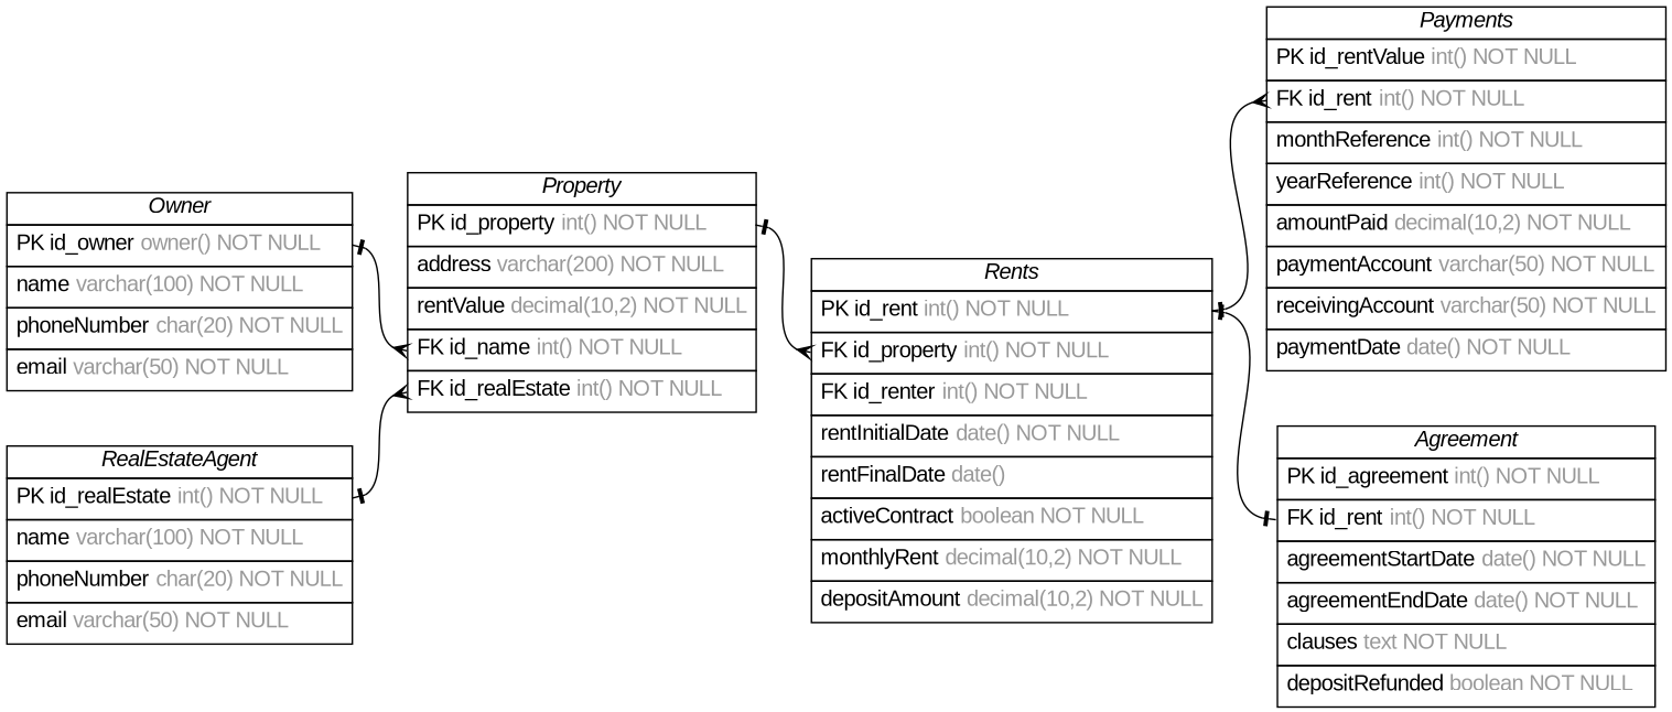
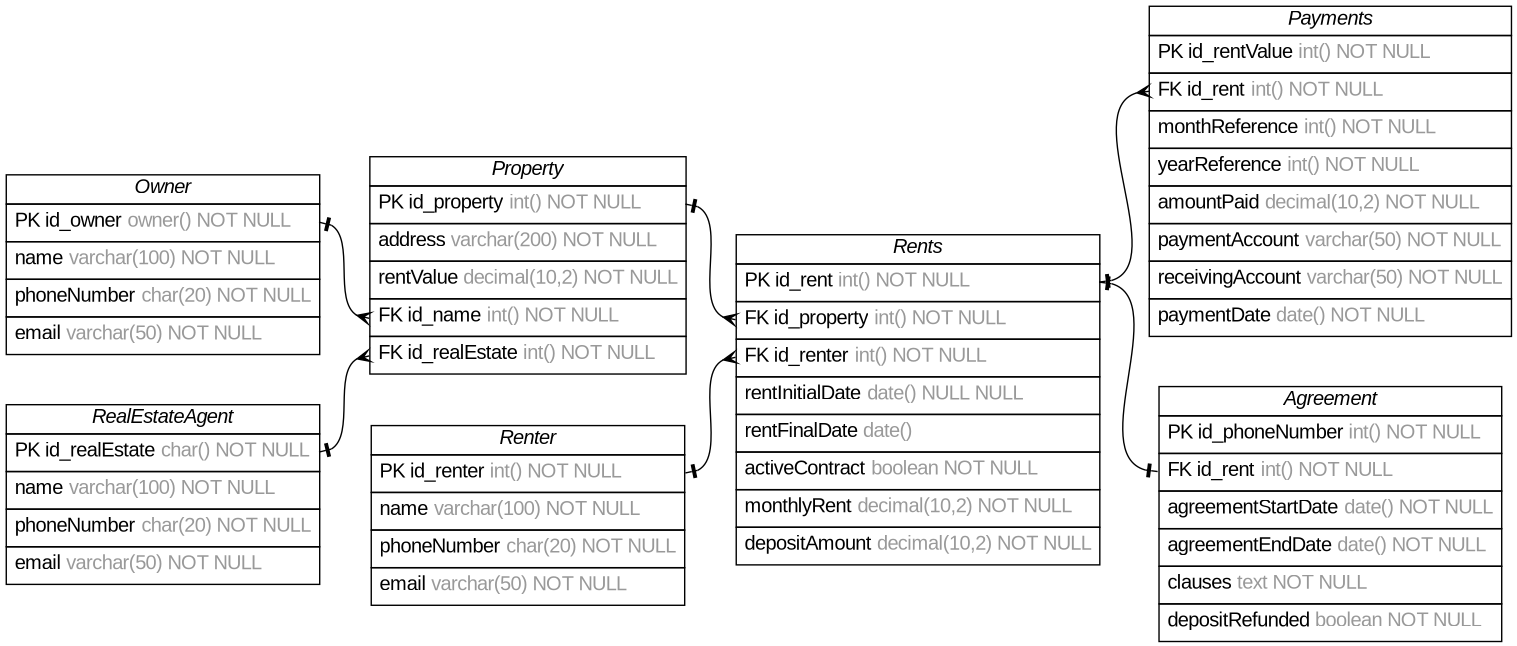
  digraph {
    concentrate=true
    fontname="Liberation Sans"
    nodesep=0.5
    rankdir=LR
    splines=spline
    node [fontname="Liberation Sans" shape=plain]
    edge [arrowhead=ocrow arrowsize=0.9 arrowtail=noneotee dir=both fontname="Liberation Sans" fontsize=12 headport=id_rent labelangle=32 labeldistance=1.8 penwidth=1.0 tailport=id_rent]
-   n1 [label=<         <table border="0" cellborder="1" cellspacing="0" >         <tr><td><i>RealEstateAgent</i></td></tr>         <tr><td port="id_realEstate" align="left" cellpadding="5">PK id_realEstate <font color="grey60">int() NOT NULL</font></td></tr>         <tr><td port="name" align="left" cellpadding="5">name <font color="grey60">varchar(100) NOT NULL</font></td></tr>         <tr><td port="phoneNumber" align="left" cellpadding="5">phoneNumber <font color="grey60">char(20) NOT NULL</font></td></tr>         <tr><td port="email" align="left" cellpadding="5">email <font color="grey60">varchar(50) NOT NULL</font></td></tr>     </table>>]
+   n1 [label=<         <table border="0" cellborder="1" cellspacing="0" >         <tr><td><i>RealEstateAgent</i></td></tr>         <tr><td port="id_realEstate" align="left" cellpadding="5">PK id_realEstate <font color="grey60">char() NOT NULL</font></td></tr>         <tr><td port="name" align="left" cellpadding="5">name <font color="grey60">varchar(100) NOT NULL</font></td></tr>         <tr><td port="phoneNumber" align="left" cellpadding="5">phoneNumber <font color="grey60">char(20) NOT NULL</font></td></tr>         <tr><td port="email" align="left" cellpadding="5">email <font color="grey60">varchar(50) NOT NULL</font></td></tr>     </table>>]
    n2 [label=<         <table border="0" cellborder="1" cellspacing="0" >         <tr><td><i>Property</i></td></tr>         <tr><td port="id_property" align="left" cellpadding="5">PK id_property <font color="grey60">int() NOT NULL</font></td></tr>         <tr><td port="address" align="left" cellpadding="5">address <font color="grey60">varchar(200) NOT NULL</font></td></tr>         <tr><td port="rentValue" align="left" cellpadding="5">rentValue <font color="grey60">decimal(10,2) NOT NULL</font></td></tr>         <tr><td port="id_owner" align="left" cellpadding="5">FK id_name <font color="grey60">int() NOT NULL</font></td></tr>         <tr><td port="id_realEstate" align="left" cellpadding="5">FK id_realEstate <font color="grey60">int() NOT NULL</font></td></tr>     </table>>]
-   n3 [label=<         <table border="0" cellborder="1" cellspacing="0" >         <tr><td><i>Rents</i></td></tr>         <tr><td port="id_rent" align="left" cellpadding="5">PK id_rent <font color="grey60">int() NOT NULL</font></td></tr>         <tr><td port="id_property" align="left" cellpadding="5">FK id_property <font color="grey60">int() NOT NULL</font></td></tr>         <tr><td port="id_renter" align="left" cellpadding="5">FK id_renter <font color="grey60">int() NOT NULL</font></td></tr>         <tr><td port="rentInitialDate" align="left" cellpadding="5">rentInitialDate <font color="grey60">date() NOT NULL</font></td></tr>         <tr><td port="rentFinalDate" align="left" cellpadding="5">rentFinalDate <font color="grey60">date()</font></td></tr>         <tr><td port="activeContract" align="left" cellpadding="5">activeContract <font color="grey60">boolean NOT NULL</font></td></tr>         <tr><td port="monthlyRent" align="left" cellpadding="5">monthlyRent <font color="grey60">decimal(10,2) NOT NULL</font></td></tr>         <tr><td port="depositAmount" align="left" cellpadding="5">depositAmount <font color="grey60">decimal(10,2) NOT NULL</font></td></tr>     </table>>]
+   n3 [label=<         <table border="0" cellborder="1" cellspacing="0" >         <tr><td><i>Rents</i></td></tr>         <tr><td port="id_rent" align="left" cellpadding="5">PK id_rent <font color="grey60">int() NOT NULL</font></td></tr>         <tr><td port="id_property" align="left" cellpadding="5">FK id_property <font color="grey60">int() NOT NULL</font></td></tr>         <tr><td port="id_renter" align="left" cellpadding="5">FK id_renter <font color="grey60">int() NOT NULL</font></td></tr>         <tr><td port="rentInitialDate" align="left" cellpadding="5">rentInitialDate <font color="grey60">date() NULL NULL</font></td></tr>         <tr><td port="rentFinalDate" align="left" cellpadding="5">rentFinalDate <font color="grey60">date()</font></td></tr>         <tr><td port="activeContract" align="left" cellpadding="5">activeContract <font color="grey60">boolean NOT NULL</font></td></tr>         <tr><td port="monthlyRent" align="left" cellpadding="5">monthlyRent <font color="grey60">decimal(10,2) NOT NULL</font></td></tr>         <tr><td port="depositAmount" align="left" cellpadding="5">depositAmount <font color="grey60">decimal(10,2) NOT NULL</font></td></tr>     </table>>]
    n4 [label=<         <table border="0" cellborder="1" cellspacing="0" >         <tr><td><i>Owner</i></td></tr>         <tr><td port="id_owner" align="left" cellpadding="5">PK id_owner <font color="grey60">owner() NOT NULL</font></td></tr>         <tr><td port="name" align="left" cellpadding="5">name <font color="grey60">varchar(100) NOT NULL</font></td></tr>         <tr><td port="phoneNumber" align="left" cellpadding="5">phoneNumber <font color="grey60">char(20) NOT NULL</font></td></tr>         <tr><td port="email" align="left" cellpadding="5">email <font color="grey60">varchar(50) NOT NULL</font></td></tr>     </table>>]
+   n5 [label=<         <table border="0" cellborder="1" cellspacing="0" >         <tr><td><i>Renter</i></td></tr>         <tr><td port="id_renter" align="left" cellpadding="5">PK id_renter <font color="grey60">int() NOT NULL</font></td></tr>         <tr><td port="name" align="left" cellpadding="5">name <font color="grey60">varchar(100) NOT NULL</font></td></tr>         <tr><td port="phoneNumber" align="left" cellpadding="5">phoneNumber <font color="grey60">char(20) NOT NULL</font></td></tr>         <tr><td port="email" align="left" cellpadding="5">email <font color="grey60">varchar(50) NOT NULL</font></td></tr>     </table>>]
    n6 [label=<         <table border="0" cellborder="1" cellspacing="0" >         <tr><td><i>Payments</i></td></tr>         <tr><td port="id_payment" align="left" cellpadding="5">PK id_rentValue <font color="grey60">int() NOT NULL</font></td></tr>         <tr><td port="id_rent" align="left" cellpadding="5">FK id_rent <font color="grey60">int() NOT NULL</font></td></tr>         <tr><td port="monthReference" align="left" cellpadding="5">monthReference <font color="grey60">int() NOT NULL</font></td></tr>         <tr><td port="yearReference" align="left" cellpadding="5">yearReference <font color="grey60">int() NOT NULL</font></td></tr>         <tr><td port="amountPaid" align="left" cellpadding="5">amountPaid <font color="grey60">decimal(10,2) NOT NULL</font></td></tr>         <tr><td port="paymentAccount" align="left" cellpadding="5">paymentAccount <font color="grey60">varchar(50) NOT NULL</font></td></tr>         <tr><td port="receivingAccount" align="left" cellpadding="5">receivingAccount <font color="grey60">varchar(50) NOT NULL</font></td></tr>         <tr><td port="paymentDate" align="left" cellpadding="5">paymentDate <font color="grey60">date() NOT NULL</font></td></tr>     </table>>]
-   n7 [label=<         <table border="0" cellborder="1" cellspacing="0" >         <tr><td><i>Agreement</i></td></tr>         <tr><td port="id_agreement" align="left" cellpadding="5">PK id_agreement <font color="grey60">int() NOT NULL</font></td></tr>         <tr><td port="id_rent" align="left" cellpadding="5">FK id_rent <font color="grey60">int() NOT NULL</font></td></tr>         <tr><td port="agreementStartDate" align="left" cellpadding="5">agreementStartDate <font color="grey60">date() NOT NULL</font></td></tr>         <tr><td port="agreementEndDate" align="left" cellpadding="5">agreementEndDate <font color="grey60">date() NOT NULL</font></td></tr>         <tr><td port="clauses" align="left" cellpadding="5">clauses <font color="grey60">text NOT NULL</font></td></tr>         <tr><td port="depositRefunded" align="left" cellpadding="5">depositRefunded <font color="grey60">boolean NOT NULL</font></td></tr>     </table>>]
+   n7 [label=<         <table border="0" cellborder="1" cellspacing="0" >         <tr><td><i>Agreement</i></td></tr>         <tr><td port="id_agreement" align="left" cellpadding="5">PK id_phoneNumber <font color="grey60">int() NOT NULL</font></td></tr>         <tr><td port="id_rent" align="left" cellpadding="5">FK id_rent <font color="grey60">int() NOT NULL</font></td></tr>         <tr><td port="agreementStartDate" align="left" cellpadding="5">agreementStartDate <font color="grey60">date() NOT NULL</font></td></tr>         <tr><td port="agreementEndDate" align="left" cellpadding="5">agreementEndDate <font color="grey60">date() NOT NULL</font></td></tr>         <tr><td port="clauses" align="left" cellpadding="5">clauses <font color="grey60">text NOT NULL</font></td></tr>         <tr><td port="depositRefunded" align="left" cellpadding="5">depositRefunded <font color="grey60">boolean NOT NULL</font></td></tr>     </table>>]
    n1 -> n2 [headport=id_realEstate tailport=id_realEstate]
    n2 -> n3 [headport=id_property tailport=id_property]
    n3 -> n6
    n3 -> n7 [arrowhead=noneotee]
    n4 -> n2 [headport=id_owner tailport=id_owner]
+   n5 -> n3 [headport=id_renter tailport=id_renter]
  }
